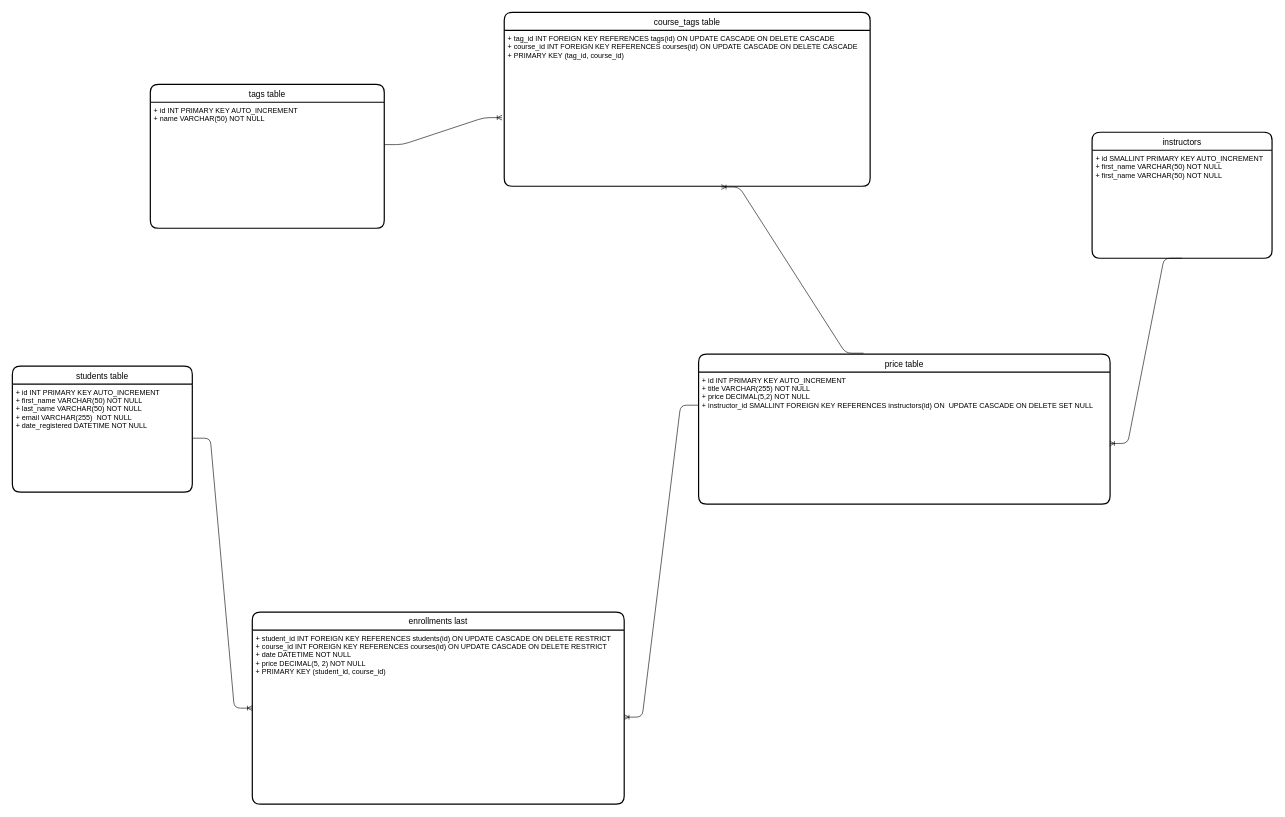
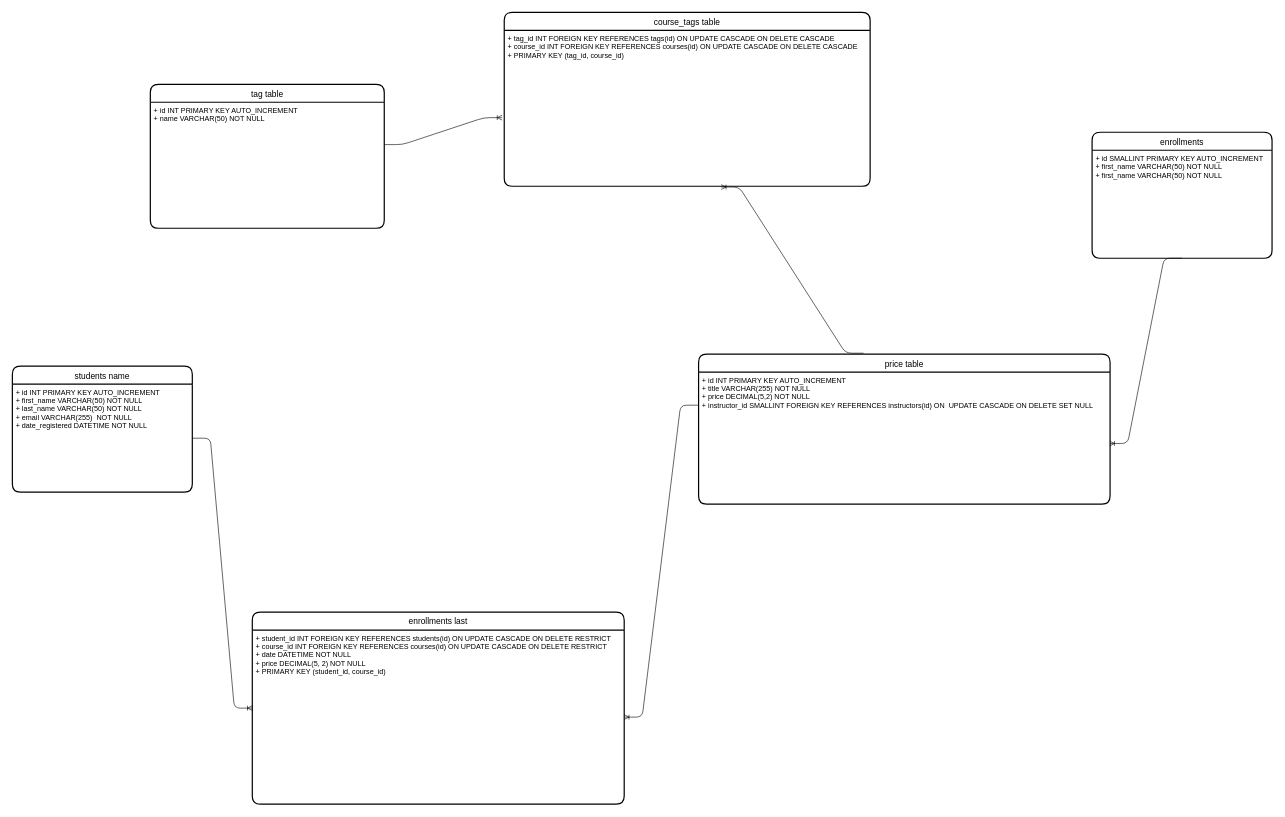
  <mxCell id="0" />
  <mxCell id="1" parent="0" />
- <mxCell id="2" value="students table" style="swimlane;childLayout=stackLayout;horizontal=1;startSize=30;horizontalStack=0;rounded=1;fontSize=14;fontStyle=0;strokeWidth=2;resizeParent=0;resizeLast=1;shadow=0;dashed=0;align=center;" parent="1" vertex="1"><mxGeometry x="20" y="610" width="300" height="210" as="geometry"><mxRectangle x="210" y="190" width="100" height="30" as="alternateBounds" /></mxGeometry></mxCell>
+ <mxCell id="2" value="students name" style="swimlane;childLayout=stackLayout;horizontal=1;startSize=30;horizontalStack=0;rounded=1;fontSize=14;fontStyle=0;strokeWidth=2;resizeParent=0;resizeLast=1;shadow=0;dashed=0;align=center;" parent="1" vertex="1"><mxGeometry x="20" y="610" width="300" height="210" as="geometry"><mxRectangle x="210" y="190" width="100" height="30" as="alternateBounds" /></mxGeometry></mxCell>
  <mxCell id="3" value="+ id INT PRIMARY KEY AUTO_INCREMENT&#10;+ first_name VARCHAR(50) NOT NULL&#10;+ last_name VARCHAR(50) NOT NULL&#10;+ email VARCHAR(255)  NOT NULL&#10;+ date_registered DATETIME NOT NULL" style="align=left;strokeColor=none;fillColor=none;spacingLeft=4;fontSize=12;verticalAlign=top;resizable=0;rotatable=0;part=1;" parent="2" vertex="1"><mxGeometry y="30" width="300" height="180" as="geometry" /></mxCell>
  <mxCell id="4" value="enrollments last" style="swimlane;childLayout=stackLayout;horizontal=1;startSize=30;horizontalStack=0;rounded=1;fontSize=14;fontStyle=0;strokeWidth=2;resizeParent=0;resizeLast=1;shadow=0;dashed=0;align=center;" parent="1" vertex="1"><mxGeometry x="420" y="1020" width="620" height="320" as="geometry"><mxRectangle x="210" y="190" width="100" height="30" as="alternateBounds" /></mxGeometry></mxCell>
  <mxCell id="5" value="+ student_id INT FOREIGN KEY REFERENCES students(id) ON UPDATE CASCADE ON DELETE RESTRICT&#10;+ course_id INT FOREIGN KEY REFERENCES courses(id) ON UPDATE CASCADE ON DELETE RESTRICT&#10;+ date DATETIME NOT NULL&#10;+ price DECIMAL(5, 2) NOT NULL&#10;+ PRIMARY KEY (student_id, course_id)" style="align=left;strokeColor=none;fillColor=none;spacingLeft=4;fontSize=12;verticalAlign=top;resizable=0;rotatable=0;part=1;" parent="4" vertex="1"><mxGeometry y="30" width="620" height="290" as="geometry" /></mxCell>
  <mxCell id="6" value="price table" style="swimlane;childLayout=stackLayout;horizontal=1;startSize=30;horizontalStack=0;rounded=1;fontSize=14;fontStyle=0;strokeWidth=2;resizeParent=0;resizeLast=1;shadow=0;dashed=0;align=center;" parent="1" vertex="1"><mxGeometry x="1164" y="590" width="686" height="250" as="geometry"><mxRectangle x="210" y="190" width="100" height="30" as="alternateBounds" /></mxGeometry></mxCell>
  <mxCell id="7" value="+ id INT PRIMARY KEY AUTO_INCREMENT&#10;+ title VARCHAR(255) NOT NULL&#10;+ price DECIMAL(5,2) NOT NULL&#10;+ instructor_id SMALLINT FOREIGN KEY REFERENCES instructors(id) ON  UPDATE CASCADE ON DELETE SET NULL" style="align=left;strokeColor=none;fillColor=none;spacingLeft=4;fontSize=12;verticalAlign=top;resizable=0;rotatable=0;part=1;" parent="6" vertex="1"><mxGeometry y="30" width="686" height="220" as="geometry" /></mxCell>
  <mxCell id="8" value="" style="edgeStyle=entityRelationEdgeStyle;fontSize=12;html=1;endArrow=ERoneToMany;entryX=0;entryY=0.5;entryDx=0;entryDy=0;exitX=1;exitY=0.5;exitDx=0;exitDy=0;" parent="1" source="3" target="4" edge="1"><mxGeometry width="100" height="100" relative="1" as="geometry"><mxPoint x="290" y="960" as="sourcePoint" /><mxPoint x="390" y="860" as="targetPoint" /></mxGeometry></mxCell>
  <mxCell id="9" value="" style="edgeStyle=entityRelationEdgeStyle;fontSize=12;html=1;endArrow=ERoneToMany;entryX=1;entryY=0.5;entryDx=0;entryDy=0;exitX=0;exitY=0.25;exitDx=0;exitDy=0;" parent="1" source="7" target="5" edge="1"><mxGeometry width="100" height="100" relative="1" as="geometry"><mxPoint x="780" y="810" as="sourcePoint" /><mxPoint x="880" y="710" as="targetPoint" /></mxGeometry></mxCell>
- <mxCell id="10" value="tags table" style="swimlane;childLayout=stackLayout;horizontal=1;startSize=30;horizontalStack=0;rounded=1;fontSize=14;fontStyle=0;strokeWidth=2;resizeParent=0;resizeLast=1;shadow=0;dashed=0;align=center;" vertex="1" parent="1"><mxGeometry x="250" y="140" width="390" height="240" as="geometry"><mxRectangle x="210" y="190" width="100" height="30" as="alternateBounds" /></mxGeometry></mxCell>
+ <mxCell id="10" value="tag table" style="swimlane;childLayout=stackLayout;horizontal=1;startSize=30;horizontalStack=0;rounded=1;fontSize=14;fontStyle=0;strokeWidth=2;resizeParent=0;resizeLast=1;shadow=0;dashed=0;align=center;" vertex="1" parent="1"><mxGeometry x="250" y="140" width="390" height="240" as="geometry"><mxRectangle x="210" y="190" width="100" height="30" as="alternateBounds" /></mxGeometry></mxCell>
  <mxCell id="11" value="+ id INT PRIMARY KEY AUTO_INCREMENT&#10;+ name VARCHAR(50) NOT NULL&#10;" style="align=left;strokeColor=none;fillColor=none;spacingLeft=4;fontSize=12;verticalAlign=top;resizable=0;rotatable=0;part=1;" vertex="1" parent="10"><mxGeometry y="30" width="390" height="210" as="geometry" /></mxCell>
  <mxCell id="12" value="course_tags table" style="swimlane;childLayout=stackLayout;horizontal=1;startSize=30;horizontalStack=0;rounded=1;fontSize=14;fontStyle=0;strokeWidth=2;resizeParent=0;resizeLast=1;shadow=0;dashed=0;align=center;" vertex="1" parent="1"><mxGeometry x="840" y="20" width="610" height="290" as="geometry"><mxRectangle x="210" y="190" width="100" height="30" as="alternateBounds" /></mxGeometry></mxCell>
  <mxCell id="13" value="+ tag_id INT FOREIGN KEY REFERENCES tags(id) ON UPDATE CASCADE ON DELETE CASCADE&#10;+ course_id INT FOREIGN KEY REFERENCES courses(id) ON UPDATE CASCADE ON DELETE CASCADE&#10;+ PRIMARY KEY (tag_id, course_id)" style="align=left;strokeColor=none;fillColor=none;spacingLeft=4;fontSize=12;verticalAlign=top;resizable=0;rotatable=0;part=1;" vertex="1" parent="12"><mxGeometry y="30" width="610" height="260" as="geometry" /></mxCell>
  <mxCell id="14" value="" style="edgeStyle=entityRelationEdgeStyle;fontSize=12;html=1;endArrow=ERoneToMany;entryX=-0.006;entryY=0.56;entryDx=0;entryDy=0;exitX=1.001;exitY=0.336;exitDx=0;exitDy=0;exitPerimeter=0;entryPerimeter=0;" edge="1" parent="1" source="11" target="13"><mxGeometry width="100" height="100" relative="1" as="geometry"><mxPoint x="870" y="360" as="sourcePoint" /><mxPoint x="970" y="810" as="targetPoint" /></mxGeometry></mxCell>
  <mxCell id="15" value="" style="edgeStyle=entityRelationEdgeStyle;fontSize=12;html=1;endArrow=ERoneToMany;entryX=0.593;entryY=1.005;entryDx=0;entryDy=0;exitX=0.401;exitY=-0.007;exitDx=0;exitDy=0;exitPerimeter=0;entryPerimeter=0;" edge="1" parent="1" source="6" target="13"><mxGeometry width="100" height="100" relative="1" as="geometry"><mxPoint x="1216.02" y="534.96" as="sourcePoint" /><mxPoint x="1411.97" y="490" as="targetPoint" /></mxGeometry></mxCell>
- <mxCell id="16" value="instructors" style="swimlane;childLayout=stackLayout;horizontal=1;startSize=30;horizontalStack=0;rounded=1;fontSize=14;fontStyle=0;strokeWidth=2;resizeParent=0;resizeLast=1;shadow=0;dashed=0;align=center;" vertex="1" parent="1"><mxGeometry x="1820" y="220" width="300" height="210" as="geometry"><mxRectangle x="210" y="190" width="100" height="30" as="alternateBounds" /></mxGeometry></mxCell>
+ <mxCell id="16" value="enrollments" style="swimlane;childLayout=stackLayout;horizontal=1;startSize=30;horizontalStack=0;rounded=1;fontSize=14;fontStyle=0;strokeWidth=2;resizeParent=0;resizeLast=1;shadow=0;dashed=0;align=center;" vertex="1" parent="1"><mxGeometry x="1820" y="220" width="300" height="210" as="geometry"><mxRectangle x="210" y="190" width="100" height="30" as="alternateBounds" /></mxGeometry></mxCell>
  <mxCell id="17" value="+ id SMALLINT PRIMARY KEY AUTO_INCREMENT&#10;+ first_name VARCHAR(50) NOT NULL&#10;+ first_name VARCHAR(50) NOT NULL&#10;" style="align=left;strokeColor=none;fillColor=none;spacingLeft=4;fontSize=12;verticalAlign=top;resizable=0;rotatable=0;part=1;" vertex="1" parent="16"><mxGeometry y="30" width="300" height="180" as="geometry" /></mxCell>
  <mxCell id="18" value="" style="edgeStyle=entityRelationEdgeStyle;fontSize=12;html=1;endArrow=ERoneToMany;entryX=0.999;entryY=0.54;entryDx=0;entryDy=0;exitX=0.5;exitY=1;exitDx=0;exitDy=0;entryPerimeter=0;" edge="1" parent="1" source="17" target="7"><mxGeometry width="100" height="100" relative="1" as="geometry"><mxPoint x="2007.356" y="716.95" as="sourcePoint" /><mxPoint x="1770" y="440" as="targetPoint" /></mxGeometry></mxCell>
